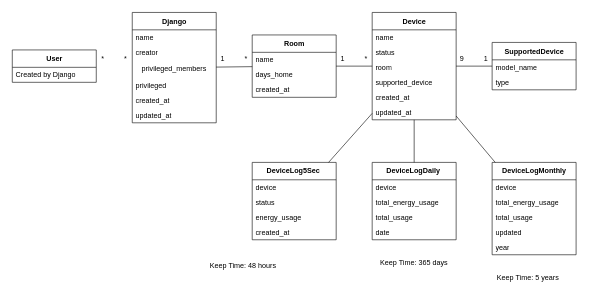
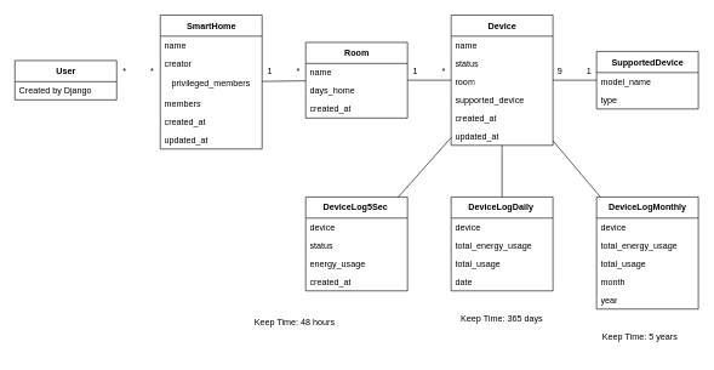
  <mxCell id="0" />
  <mxCell id="1" parent="0" />
- <mxCell id="2" value="Django" style="swimlane;fontStyle=1;align=center;verticalAlign=middle;childLayout=stackLayout;horizontal=1;startSize=29;horizontalStack=0;resizeParent=1;resizeParentMax=0;resizeLast=0;collapsible=0;marginBottom=0;html=1;" parent="1" vertex="1"><mxGeometry x="220" y="20" width="140" height="184" as="geometry" /></mxCell>
+ <mxCell id="2" value="SmartHome" style="swimlane;fontStyle=1;align=center;verticalAlign=middle;childLayout=stackLayout;horizontal=1;startSize=29;horizontalStack=0;resizeParent=1;resizeParentMax=0;resizeLast=0;collapsible=0;marginBottom=0;html=1;" parent="1" vertex="1"><mxGeometry x="220" y="20" width="140" height="184" as="geometry" /></mxCell>
  <mxCell id="3" value="name" style="text;html=1;strokeColor=none;fillColor=none;align=left;verticalAlign=middle;spacingLeft=4;spacingRight=4;overflow=hidden;rotatable=0;points=[[0,0.5],[1,0.5]];portConstraint=eastwest;" parent="2" vertex="1"><mxGeometry y="29" width="140" height="25" as="geometry" /></mxCell>
  <mxCell id="4" value="creator" style="text;html=1;strokeColor=none;fillColor=none;align=left;verticalAlign=middle;spacingLeft=4;spacingRight=4;overflow=hidden;rotatable=0;points=[[0,0.5],[1,0.5]];portConstraint=eastwest;" parent="2" vertex="1"><mxGeometry y="54" width="140" height="25" as="geometry" /></mxCell>
  <mxCell id="5" value="privileged_members" style="text;html=1;strokeColor=none;fillColor=none;align=center;verticalAlign=middle;whiteSpace=wrap;rounded=0;" vertex="1" parent="2"><mxGeometry y="79" width="140" height="30" as="geometry" /></mxCell>
- <mxCell id="6" value="privileged" style="text;html=1;strokeColor=none;fillColor=none;align=left;verticalAlign=middle;spacingLeft=4;spacingRight=4;overflow=hidden;rotatable=0;points=[[0,0.5],[1,0.5]];portConstraint=eastwest;" parent="2" vertex="1"><mxGeometry y="109" width="140" height="25" as="geometry" /></mxCell>
+ <mxCell id="6" value="members" style="text;html=1;strokeColor=none;fillColor=none;align=left;verticalAlign=middle;spacingLeft=4;spacingRight=4;overflow=hidden;rotatable=0;points=[[0,0.5],[1,0.5]];portConstraint=eastwest;" parent="2" vertex="1"><mxGeometry y="109" width="140" height="25" as="geometry" /></mxCell>
  <mxCell id="7" value="created_at" style="text;html=1;strokeColor=none;fillColor=none;align=left;verticalAlign=middle;spacingLeft=4;spacingRight=4;overflow=hidden;rotatable=0;points=[[0,0.5],[1,0.5]];portConstraint=eastwest;" parent="2" vertex="1"><mxGeometry y="134" width="140" height="25" as="geometry" /></mxCell>
  <mxCell id="8" value="updated_at" style="text;html=1;strokeColor=none;fillColor=none;align=left;verticalAlign=middle;spacingLeft=4;spacingRight=4;overflow=hidden;rotatable=0;points=[[0,0.5],[1,0.5]];portConstraint=eastwest;" parent="2" vertex="1"><mxGeometry y="159" width="140" height="25" as="geometry" /></mxCell>
  <mxCell id="9" value="Device" style="swimlane;fontStyle=1;align=center;verticalAlign=middle;childLayout=stackLayout;horizontal=1;startSize=29;horizontalStack=0;resizeParent=1;resizeParentMax=0;resizeLast=0;collapsible=0;marginBottom=0;html=1;" parent="1" vertex="1"><mxGeometry x="620" y="20" width="140" height="179" as="geometry" /></mxCell>
  <mxCell id="10" value="name" style="text;html=1;strokeColor=none;fillColor=none;align=left;verticalAlign=middle;spacingLeft=4;spacingRight=4;overflow=hidden;rotatable=0;points=[[0,0.5],[1,0.5]];portConstraint=eastwest;" parent="9" vertex="1"><mxGeometry y="29" width="140" height="25" as="geometry" /></mxCell>
  <mxCell id="11" value="status" style="text;html=1;strokeColor=none;fillColor=none;align=left;verticalAlign=middle;spacingLeft=4;spacingRight=4;overflow=hidden;rotatable=0;points=[[0,0.5],[1,0.5]];portConstraint=eastwest;" parent="9" vertex="1"><mxGeometry y="54" width="140" height="25" as="geometry" /></mxCell>
  <mxCell id="12" value="room" style="text;html=1;strokeColor=none;fillColor=none;align=left;verticalAlign=middle;spacingLeft=4;spacingRight=4;overflow=hidden;rotatable=0;points=[[0,0.5],[1,0.5]];portConstraint=eastwest;" parent="9" vertex="1"><mxGeometry y="79" width="140" height="25" as="geometry" /></mxCell>
  <mxCell id="13" value="supported_device" style="text;html=1;strokeColor=none;fillColor=none;align=left;verticalAlign=middle;spacingLeft=4;spacingRight=4;overflow=hidden;rotatable=0;points=[[0,0.5],[1,0.5]];portConstraint=eastwest;" parent="9" vertex="1"><mxGeometry y="104" width="140" height="25" as="geometry" /></mxCell>
  <mxCell id="14" value="created_at" style="text;html=1;strokeColor=none;fillColor=none;align=left;verticalAlign=middle;spacingLeft=4;spacingRight=4;overflow=hidden;rotatable=0;points=[[0,0.5],[1,0.5]];portConstraint=eastwest;" parent="9" vertex="1"><mxGeometry y="129" width="140" height="25" as="geometry" /></mxCell>
  <mxCell id="15" value="updated_at" style="text;html=1;strokeColor=none;fillColor=none;align=left;verticalAlign=middle;spacingLeft=4;spacingRight=4;overflow=hidden;rotatable=0;points=[[0,0.5],[1,0.5]];portConstraint=eastwest;" parent="9" vertex="1"><mxGeometry y="154" width="140" height="25" as="geometry" /></mxCell>
  <mxCell id="16" value="SupportedDevice" style="swimlane;fontStyle=1;align=center;verticalAlign=middle;childLayout=stackLayout;horizontal=1;startSize=29;horizontalStack=0;resizeParent=1;resizeParentMax=0;resizeLast=0;collapsible=0;marginBottom=0;html=1;" parent="1" vertex="1"><mxGeometry x="820" y="70" width="140" height="79" as="geometry" /></mxCell>
  <mxCell id="17" value="model_name" style="text;html=1;strokeColor=none;fillColor=none;align=left;verticalAlign=middle;spacingLeft=4;spacingRight=4;overflow=hidden;rotatable=0;points=[[0,0.5],[1,0.5]];portConstraint=eastwest;" parent="16" vertex="1"><mxGeometry y="29" width="140" height="25" as="geometry" /></mxCell>
  <mxCell id="18" value="type" style="text;html=1;strokeColor=none;fillColor=none;align=left;verticalAlign=middle;spacingLeft=4;spacingRight=4;overflow=hidden;rotatable=0;points=[[0,0.5],[1,0.5]];portConstraint=eastwest;" parent="16" vertex="1"><mxGeometry y="54" width="140" height="25" as="geometry" /></mxCell>
  <mxCell id="19" value="" style="endArrow=none;html=1;" parent="1" source="9" target="16" edge="1"><mxGeometry width="50" height="50" relative="1" as="geometry"><mxPoint x="900" y="262.5" as="sourcePoint" /><mxPoint x="950" y="212.5" as="targetPoint" /></mxGeometry></mxCell>
  <mxCell id="20" value="User" style="swimlane;fontStyle=1;align=center;verticalAlign=middle;childLayout=stackLayout;horizontal=1;startSize=29;horizontalStack=0;resizeParent=1;resizeParentMax=0;resizeLast=0;collapsible=0;marginBottom=0;html=1;" parent="1" vertex="1"><mxGeometry x="20" y="82.5" width="140" height="54" as="geometry" /></mxCell>
  <mxCell id="21" value="Created by Django" style="text;html=1;strokeColor=none;fillColor=none;align=left;verticalAlign=middle;spacingLeft=4;spacingRight=4;overflow=hidden;rotatable=0;points=[[0,0.5],[1,0.5]];portConstraint=eastwest;" parent="20" vertex="1"><mxGeometry y="29" width="140" height="25" as="geometry" /></mxCell>
  <mxCell id="22" value="DeviceLog5Sec&amp;nbsp;" style="swimlane;fontStyle=1;align=center;verticalAlign=middle;childLayout=stackLayout;horizontal=1;startSize=29;horizontalStack=0;resizeParent=1;resizeParentMax=0;resizeLast=0;collapsible=0;marginBottom=0;html=1;" parent="1" vertex="1"><mxGeometry x="420" y="270" width="140" height="129" as="geometry" /></mxCell>
  <mxCell id="23" value="device" style="text;html=1;strokeColor=none;fillColor=none;align=left;verticalAlign=middle;spacingLeft=4;spacingRight=4;overflow=hidden;rotatable=0;points=[[0,0.5],[1,0.5]];portConstraint=eastwest;" parent="22" vertex="1"><mxGeometry y="29" width="140" height="25" as="geometry" /></mxCell>
  <mxCell id="24" value="status" style="text;html=1;strokeColor=none;fillColor=none;align=left;verticalAlign=middle;spacingLeft=4;spacingRight=4;overflow=hidden;rotatable=0;points=[[0,0.5],[1,0.5]];portConstraint=eastwest;" vertex="1" parent="22"><mxGeometry y="54" width="140" height="25" as="geometry" /></mxCell>
  <mxCell id="25" value="energy_usage" style="text;html=1;strokeColor=none;fillColor=none;align=left;verticalAlign=middle;spacingLeft=4;spacingRight=4;overflow=hidden;rotatable=0;points=[[0,0.5],[1,0.5]];portConstraint=eastwest;" vertex="1" parent="22"><mxGeometry y="79" width="140" height="25" as="geometry" /></mxCell>
  <mxCell id="26" value="created_at" style="text;html=1;strokeColor=none;fillColor=none;align=left;verticalAlign=middle;spacingLeft=4;spacingRight=4;overflow=hidden;rotatable=0;points=[[0,0.5],[1,0.5]];portConstraint=eastwest;" vertex="1" parent="22"><mxGeometry y="104" width="140" height="25" as="geometry" /></mxCell>
  <mxCell id="27" value="" style="endArrow=none;html=1;" parent="1" source="22" target="9" edge="1"><mxGeometry width="50" height="50" relative="1" as="geometry"><mxPoint x="650" y="330" as="sourcePoint" /><mxPoint x="700" y="280" as="targetPoint" /></mxGeometry></mxCell>
  <mxCell id="28" value="Room" style="swimlane;fontStyle=1;align=center;verticalAlign=middle;childLayout=stackLayout;horizontal=1;startSize=29;horizontalStack=0;resizeParent=1;resizeParentMax=0;resizeLast=0;collapsible=0;marginBottom=0;html=1;" parent="1" vertex="1"><mxGeometry x="420" y="57.5" width="140" height="104" as="geometry" /></mxCell>
  <mxCell id="29" value="name" style="text;html=1;strokeColor=none;fillColor=none;align=left;verticalAlign=middle;spacingLeft=4;spacingRight=4;overflow=hidden;rotatable=0;points=[[0,0.5],[1,0.5]];portConstraint=eastwest;" parent="28" vertex="1"><mxGeometry y="29" width="140" height="25" as="geometry" /></mxCell>
  <mxCell id="30" value="days_home" style="text;html=1;strokeColor=none;fillColor=none;align=left;verticalAlign=middle;spacingLeft=4;spacingRight=4;overflow=hidden;rotatable=0;points=[[0,0.5],[1,0.5]];portConstraint=eastwest;" vertex="1" parent="28"><mxGeometry y="54" width="140" height="25" as="geometry" /></mxCell>
  <mxCell id="31" value="created_at" style="text;html=1;strokeColor=none;fillColor=none;align=left;verticalAlign=middle;spacingLeft=4;spacingRight=4;overflow=hidden;rotatable=0;points=[[0,0.5],[1,0.5]];portConstraint=eastwest;" parent="28" vertex="1"><mxGeometry y="79" width="140" height="25" as="geometry" /></mxCell>
  <mxCell id="32" value="DeviceLogDaily&amp;nbsp;" style="swimlane;fontStyle=1;align=center;verticalAlign=middle;childLayout=stackLayout;horizontal=1;startSize=29;horizontalStack=0;resizeParent=1;resizeParentMax=0;resizeLast=0;collapsible=0;marginBottom=0;html=1;" parent="1" vertex="1"><mxGeometry x="620" y="270" width="140" height="129" as="geometry" /></mxCell>
  <mxCell id="33" value="device" style="text;html=1;strokeColor=none;fillColor=none;align=left;verticalAlign=middle;spacingLeft=4;spacingRight=4;overflow=hidden;rotatable=0;points=[[0,0.5],[1,0.5]];portConstraint=eastwest;" parent="32" vertex="1"><mxGeometry y="29" width="140" height="25" as="geometry" /></mxCell>
  <mxCell id="34" value="total_energy_usage" style="text;html=1;strokeColor=none;fillColor=none;align=left;verticalAlign=middle;spacingLeft=4;spacingRight=4;overflow=hidden;rotatable=0;points=[[0,0.5],[1,0.5]];portConstraint=eastwest;" vertex="1" parent="32"><mxGeometry y="54" width="140" height="25" as="geometry" /></mxCell>
  <mxCell id="35" value="total_usage" style="text;html=1;strokeColor=none;fillColor=none;align=left;verticalAlign=middle;spacingLeft=4;spacingRight=4;overflow=hidden;rotatable=0;points=[[0,0.5],[1,0.5]];portConstraint=eastwest;" vertex="1" parent="32"><mxGeometry y="79" width="140" height="25" as="geometry" /></mxCell>
  <mxCell id="36" value="date" style="text;html=1;strokeColor=none;fillColor=none;align=left;verticalAlign=middle;spacingLeft=4;spacingRight=4;overflow=hidden;rotatable=0;points=[[0,0.5],[1,0.5]];portConstraint=eastwest;" vertex="1" parent="32"><mxGeometry y="104" width="140" height="25" as="geometry" /></mxCell>
  <mxCell id="37" value="" style="endArrow=none;html=1;" edge="1" parent="1" source="32" target="9"><mxGeometry width="50" height="50" relative="1" as="geometry"><mxPoint x="760" y="490" as="sourcePoint" /><mxPoint x="920" y="490" as="targetPoint" /></mxGeometry></mxCell>
  <mxCell id="38" value="DeviceLogMonthly" style="swimlane;fontStyle=1;align=center;verticalAlign=middle;childLayout=stackLayout;horizontal=1;startSize=29;horizontalStack=0;resizeParent=1;resizeParentMax=0;resizeLast=0;collapsible=0;marginBottom=0;html=1;" vertex="1" parent="1"><mxGeometry x="820" y="270" width="140" height="154" as="geometry" /></mxCell>
  <mxCell id="39" value="device" style="text;html=1;strokeColor=none;fillColor=none;align=left;verticalAlign=middle;spacingLeft=4;spacingRight=4;overflow=hidden;rotatable=0;points=[[0,0.5],[1,0.5]];portConstraint=eastwest;" vertex="1" parent="38"><mxGeometry y="29" width="140" height="25" as="geometry" /></mxCell>
  <mxCell id="40" value="total_energy_usage" style="text;html=1;strokeColor=none;fillColor=none;align=left;verticalAlign=middle;spacingLeft=4;spacingRight=4;overflow=hidden;rotatable=0;points=[[0,0.5],[1,0.5]];portConstraint=eastwest;" vertex="1" parent="38"><mxGeometry y="54" width="140" height="25" as="geometry" /></mxCell>
  <mxCell id="41" value="total_usage" style="text;html=1;strokeColor=none;fillColor=none;align=left;verticalAlign=middle;spacingLeft=4;spacingRight=4;overflow=hidden;rotatable=0;points=[[0,0.5],[1,0.5]];portConstraint=eastwest;" vertex="1" parent="38"><mxGeometry y="79" width="140" height="25" as="geometry" /></mxCell>
- <mxCell id="42" value="updated" style="text;html=1;strokeColor=none;fillColor=none;align=left;verticalAlign=middle;spacingLeft=4;spacingRight=4;overflow=hidden;rotatable=0;points=[[0,0.5],[1,0.5]];portConstraint=eastwest;" vertex="1" parent="38"><mxGeometry y="104" width="140" height="25" as="geometry" /></mxCell>
+ <mxCell id="42" value="month" style="text;html=1;strokeColor=none;fillColor=none;align=left;verticalAlign=middle;spacingLeft=4;spacingRight=4;overflow=hidden;rotatable=0;points=[[0,0.5],[1,0.5]];portConstraint=eastwest;" vertex="1" parent="38"><mxGeometry y="104" width="140" height="25" as="geometry" /></mxCell>
  <mxCell id="43" value="year" style="text;html=1;strokeColor=none;fillColor=none;align=left;verticalAlign=middle;spacingLeft=4;spacingRight=4;overflow=hidden;rotatable=0;points=[[0,0.5],[1,0.5]];portConstraint=eastwest;" vertex="1" parent="38"><mxGeometry y="129" width="140" height="25" as="geometry" /></mxCell>
  <mxCell id="44" value="" style="endArrow=none;html=1;" edge="1" parent="1" source="38" target="9"><mxGeometry width="50" height="50" relative="1" as="geometry"><mxPoint x="580" y="220" as="sourcePoint" /><mxPoint x="630" y="170" as="targetPoint" /></mxGeometry></mxCell>
  <mxCell id="45" value="" style="endArrow=none;html=1;" edge="1" parent="1" source="2" target="28"><mxGeometry width="50" height="50" relative="1" as="geometry"><mxPoint x="310" y="280" as="sourcePoint" /><mxPoint x="360" y="230" as="targetPoint" /></mxGeometry></mxCell>
  <mxCell id="46" value="" style="endArrow=none;html=1;" edge="1" parent="1" source="28" target="9"><mxGeometry width="50" height="50" relative="1" as="geometry"><mxPoint x="520" y="270" as="sourcePoint" /><mxPoint x="570" y="220" as="targetPoint" /></mxGeometry></mxCell>
  <mxCell id="47" value="*&amp;nbsp; &amp;nbsp; &amp;nbsp; &amp;nbsp; &amp;nbsp; *" style="text;html=1;strokeColor=none;fillColor=none;align=center;verticalAlign=middle;whiteSpace=wrap;rounded=0;" vertex="1" parent="1"><mxGeometry x="160" y="82.5" width="60" height="30" as="geometry" /></mxCell>
  <mxCell id="48" value="1&amp;nbsp; &amp;nbsp; &amp;nbsp; &amp;nbsp; &amp;nbsp; *" style="text;html=1;strokeColor=none;fillColor=none;align=center;verticalAlign=middle;whiteSpace=wrap;rounded=0;" vertex="1" parent="1"><mxGeometry x="360" y="82.5" width="60" height="30" as="geometry" /></mxCell>
  <mxCell id="49" value="1&amp;nbsp; &amp;nbsp; &amp;nbsp; &amp;nbsp; &amp;nbsp; *" style="text;html=1;strokeColor=none;fillColor=none;align=center;verticalAlign=middle;whiteSpace=wrap;rounded=0;" vertex="1" parent="1"><mxGeometry x="560" y="82.5" width="60" height="30" as="geometry" /></mxCell>
  <mxCell id="50" value="9&amp;nbsp; &amp;nbsp; &amp;nbsp; &amp;nbsp; &amp;nbsp; 1" style="text;html=1;strokeColor=none;fillColor=none;align=center;verticalAlign=middle;whiteSpace=wrap;rounded=0;" vertex="1" parent="1"><mxGeometry x="760" y="82.5" width="60" height="30" as="geometry" /></mxCell>
  <mxCell id="51" value="Keep Time: 48 hours" style="text;html=1;strokeColor=none;fillColor=none;align=center;verticalAlign=middle;whiteSpace=wrap;rounded=0;" vertex="1" parent="1"><mxGeometry x="335" y="420" width="140" height="46" as="geometry" /></mxCell>
  <mxCell id="52" value="Keep Time: 365 days" style="text;html=1;strokeColor=none;fillColor=none;align=center;verticalAlign=middle;whiteSpace=wrap;rounded=0;" vertex="1" parent="1"><mxGeometry x="620" y="415" width="140" height="46" as="geometry" /></mxCell>
  <mxCell id="53" value="Keep Time: 5 years" style="text;html=1;strokeColor=none;fillColor=none;align=center;verticalAlign=middle;whiteSpace=wrap;rounded=0;" vertex="1" parent="1"><mxGeometry x="810" y="440" width="140" height="46" as="geometry" /></mxCell>
